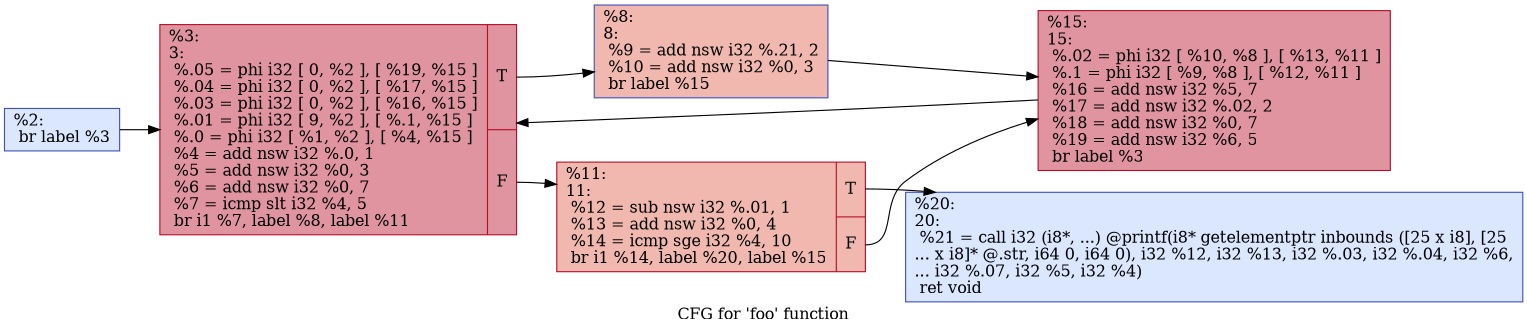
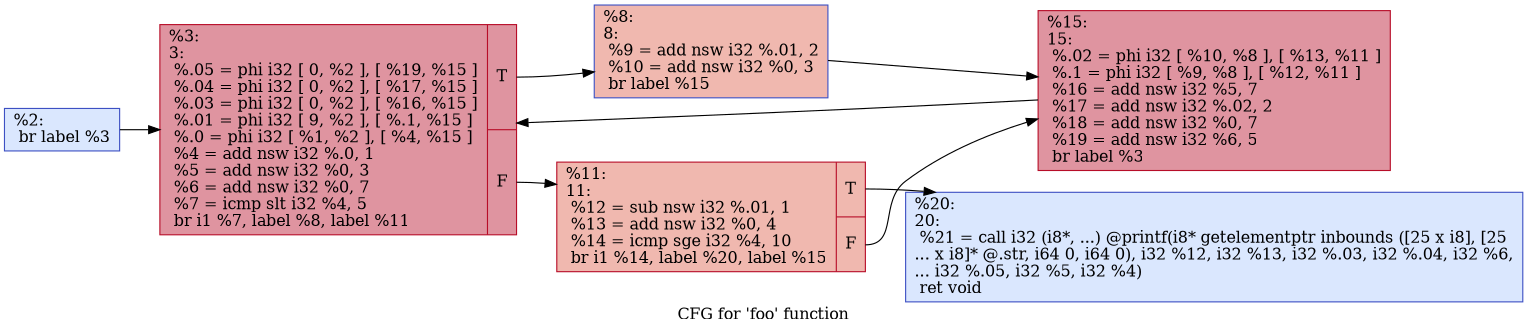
  digraph {
    label="CFG for 'foo' function"
    rankdir=LR
    node [color="#3d50c3ff" fillcolor="#abc8fd70" shape=record style=filled]
    n1 [label="{%2:\l  br label %3\l}"]
    n2 [color="#b70d28ff" fillcolor="#b70d2870" label="{%3:\l3:                                                \l  %.05 = phi i32 [ 0, %2 ], [ %19, %15 ]\l  %.04 = phi i32 [ 0, %2 ], [ %17, %15 ]\l  %.03 = phi i32 [ 0, %2 ], [ %16, %15 ]\l  %.01 = phi i32 [ 9, %2 ], [ %.1, %15 ]\l  %.0 = phi i32 [ %1, %2 ], [ %4, %15 ]\l  %4 = add nsw i32 %.0, 1\l  %5 = add nsw i32 %0, 3\l  %6 = add nsw i32 %0, 7\l  %7 = icmp slt i32 %4, 5\l  br i1 %7, label %8, label %11\l|{<s0>T|<s1>F}}"]
-   n3 [fillcolor="#dc5d4a70" label="{%8:\l8:                                                \l  %9 = add nsw i32 %.21, 2\l  %10 = add nsw i32 %0, 3\l  br label %15\l}"]
+   n3 [fillcolor="#dc5d4a70" label="{%8:\l8:                                                \l  %9 = add nsw i32 %.01, 2\l  %10 = add nsw i32 %0, 3\l  br label %15\l}"]
    n4 [color="#b70d28ff" fillcolor="#dc5d4a70" label="{%11:\l11:                                               \l  %12 = sub nsw i32 %.01, 1\l  %13 = add nsw i32 %0, 4\l  %14 = icmp sge i32 %4, 10\l  br i1 %14, label %20, label %15\l|{<s0>T|<s1>F}}"]
    n5 [color="#b70d28ff" fillcolor="#b70d2870" label="{%15:\l15:                                               \l  %.02 = phi i32 [ %10, %8 ], [ %13, %11 ]\l  %.1 = phi i32 [ %9, %8 ], [ %12, %11 ]\l  %16 = add nsw i32 %5, 7\l  %17 = add nsw i32 %.02, 2\l  %18 = add nsw i32 %0, 7\l  %19 = add nsw i32 %6, 5\l  br label %3\l}"]
-   n6 [label="{%20:\l20:                                               \l  %21 = call i32 (i8*, ...) @printf(i8* getelementptr inbounds ([25 x i8], [25\l... x i8]* @.str, i64 0, i64 0), i32 %12, i32 %13, i32 %.03, i32 %.04, i32 %6,\l... i32 %.07, i32 %5, i32 %4)\l  ret void\l}"]
+   n6 [label="{%20:\l20:                                               \l  %21 = call i32 (i8*, ...) @printf(i8* getelementptr inbounds ([25 x i8], [25\l... x i8]* @.str, i64 0, i64 0), i32 %12, i32 %13, i32 %.03, i32 %.04, i32 %6,\l... i32 %.05, i32 %5, i32 %4)\l  ret void\l}"]
    n1 -> n2
    n2 -> n3 [tailport=s0]
    n2 -> n4 [tailport=s1]
    n3 -> n5
    n4 -> n5 [tailport=s1]
    n4 -> n6 [tailport=s0]
    n5 -> n2
  }
